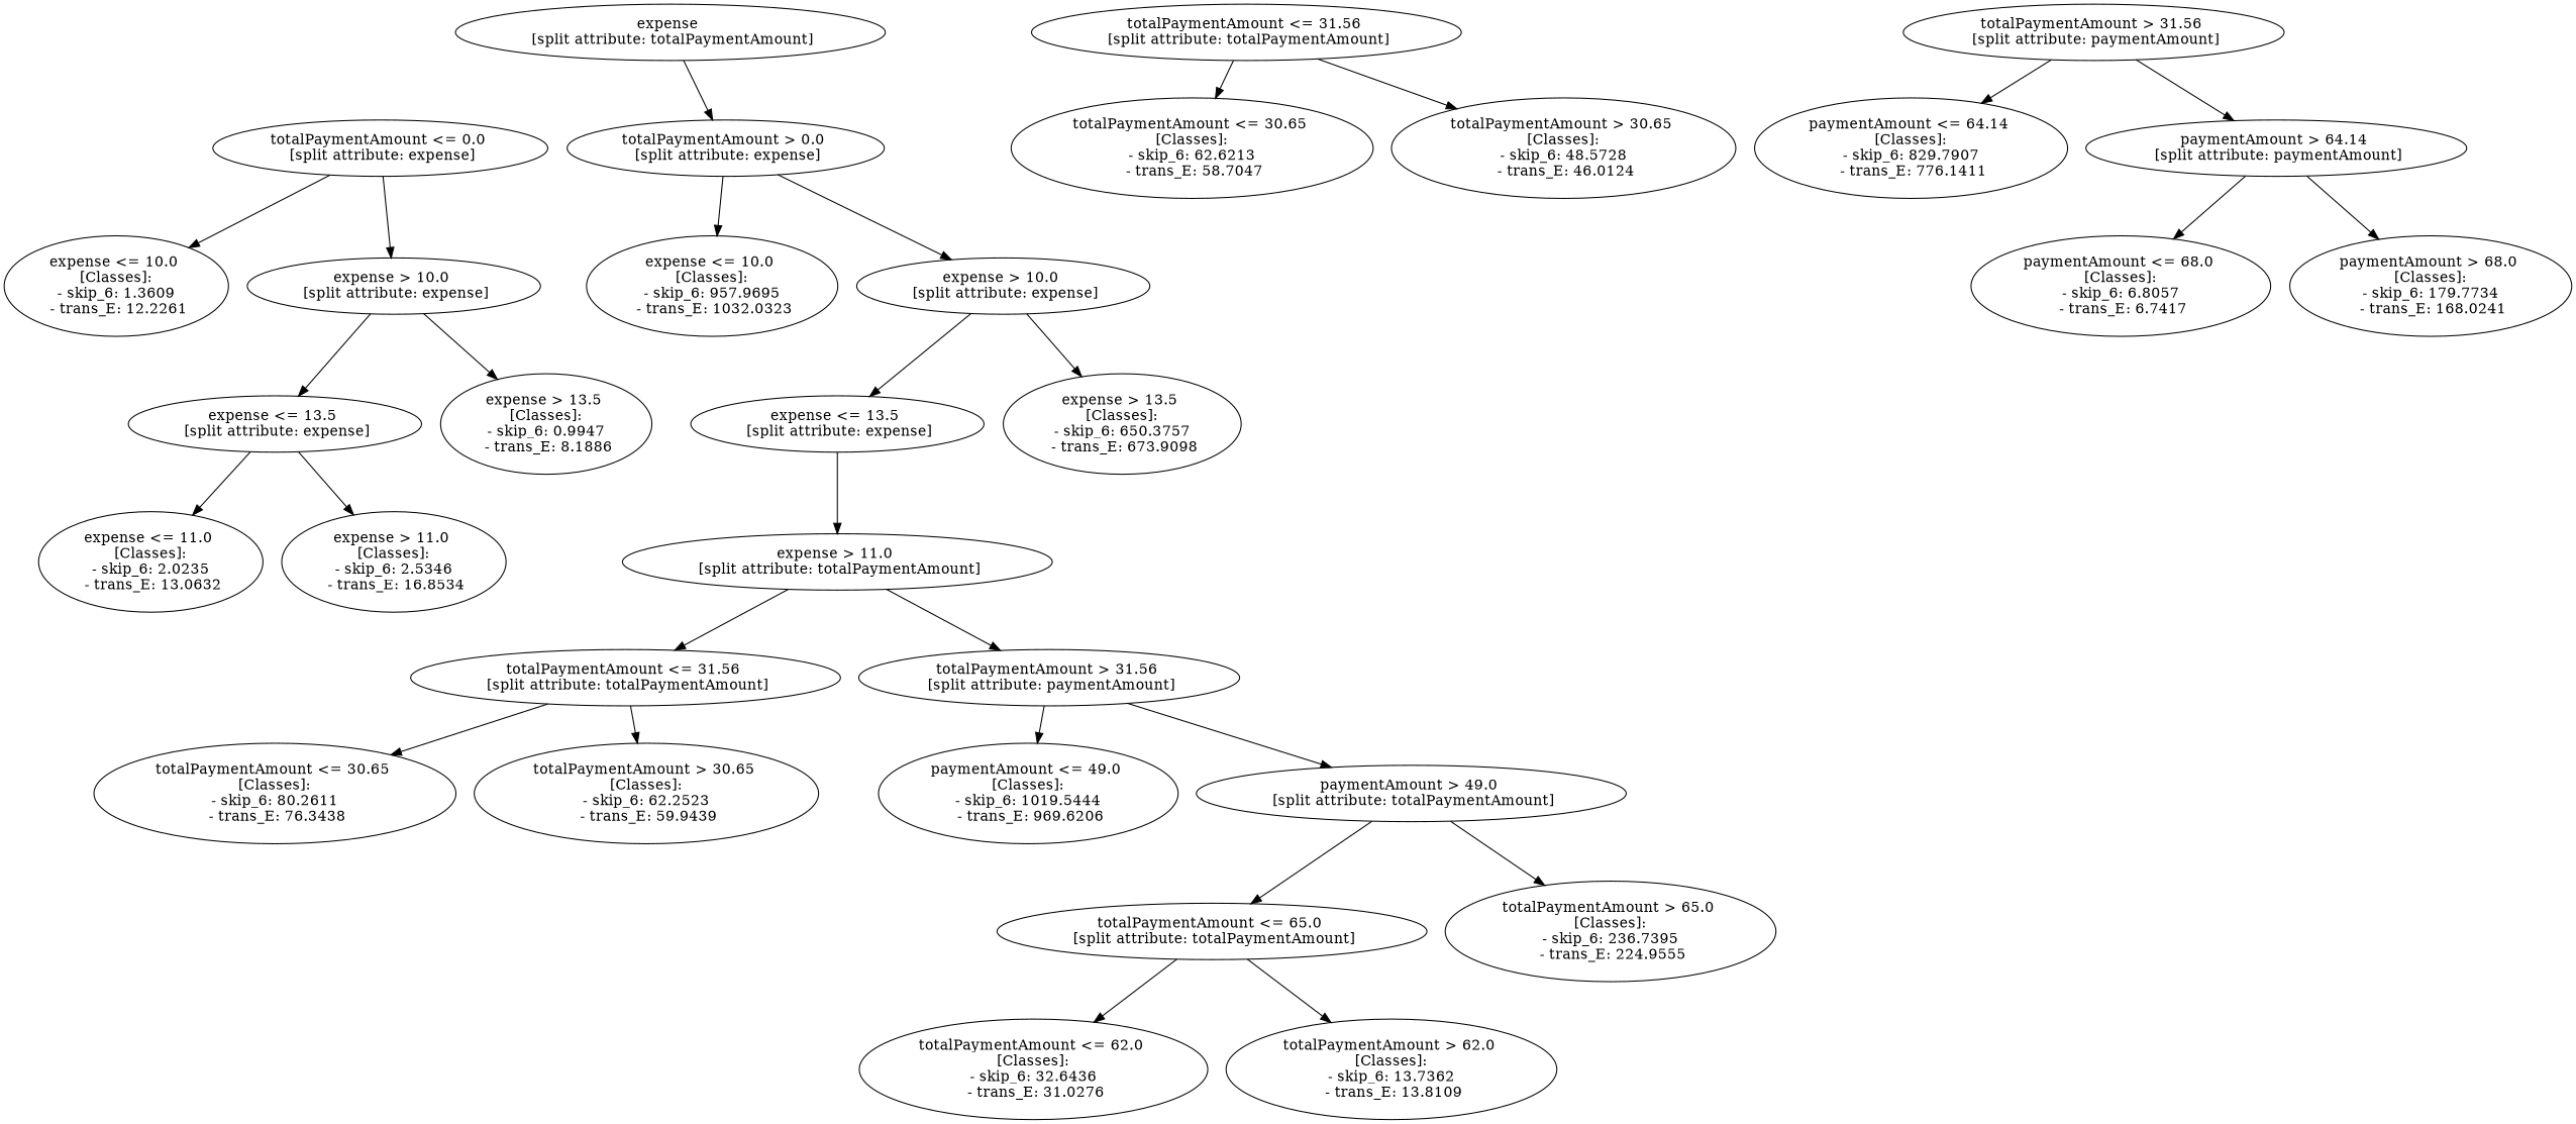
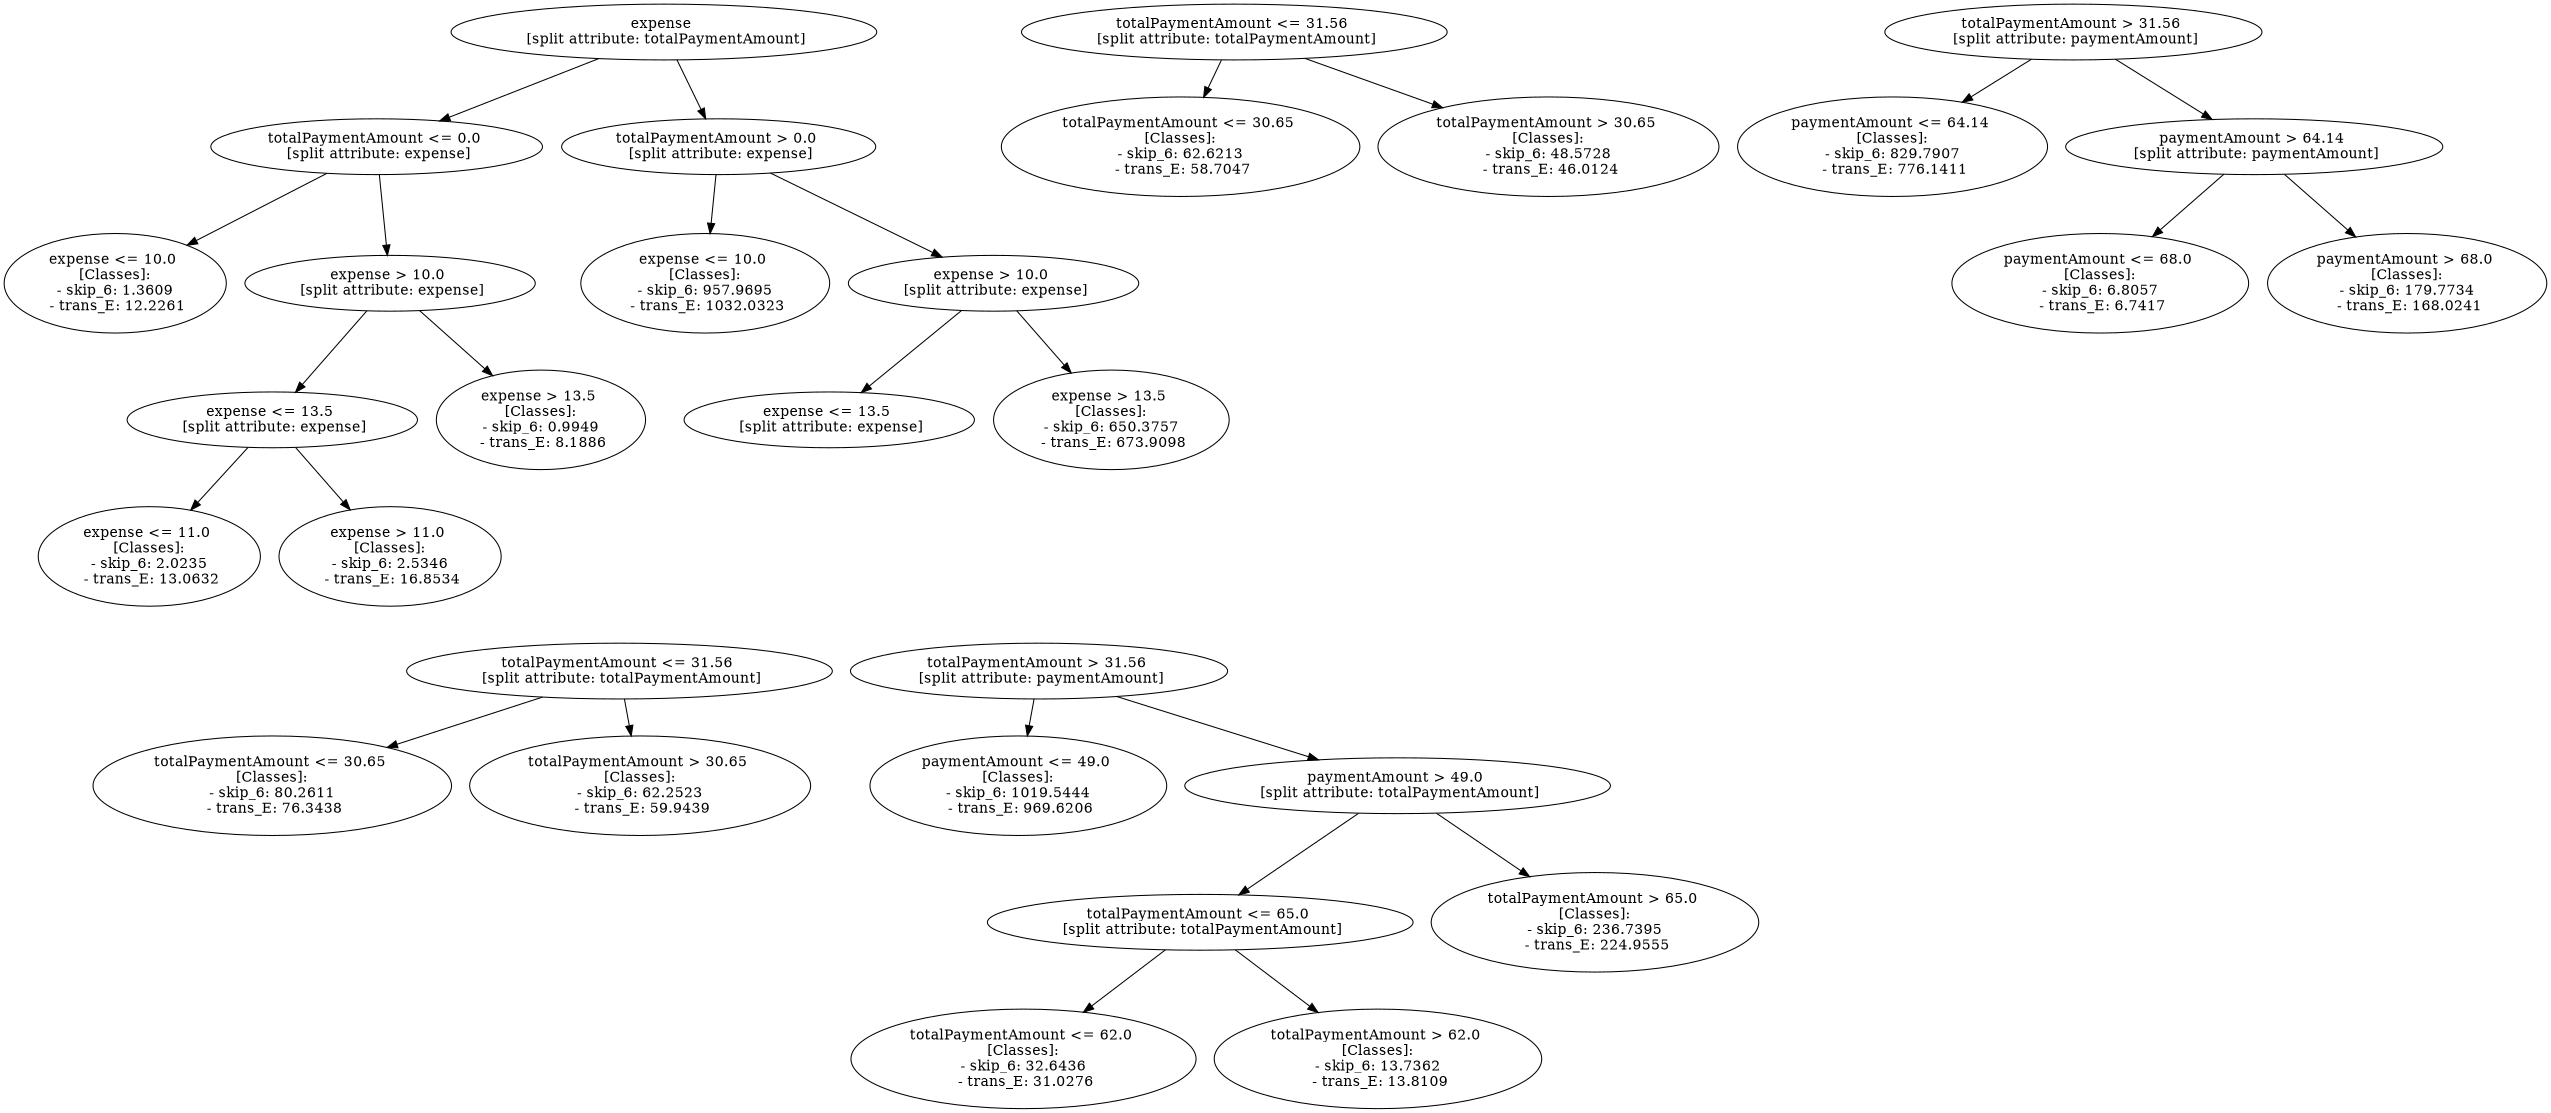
  digraph {
    n1 [label="expense \n [split attribute: totalPaymentAmount]"]
    n2 [label="totalPaymentAmount <= 0.0 \n [split attribute: expense]"]
    n3 [label="totalPaymentAmount > 0.0 \n [split attribute: expense]"]
    n4 [label="expense <= 10.0 \n [Classes]: \n - skip_6: 1.3609 \n - trans_E: 12.2261"]
    n5 [label="expense > 10.0 \n [split attribute: expense]"]
    n6 [label="expense <= 10.0 \n [Classes]: \n - skip_6: 957.9695 \n - trans_E: 1032.0323"]
    n7 [label="expense > 10.0 \n [split attribute: expense]"]
    n8 [label="expense <= 13.5 \n [split attribute: expense]"]
-   n9 [label="expense > 13.5 \n [Classes]: \n - skip_6: 0.9947 \n - trans_E: 8.1886"]
+   n9 [label="expense > 13.5 \n [Classes]: \n - skip_6: 0.9949 \n - trans_E: 8.1886"]
    n10 [label="expense <= 11.0 \n [Classes]: \n - skip_6: 2.0235 \n - trans_E: 13.0632"]
    n11 [label="expense > 11.0 \n [Classes]: \n - skip_6: 2.5346 \n - trans_E: 16.8534"]
    n12 [label="expense <= 13.5 \n [split attribute: expense]"]
    n13 [label="expense > 13.5 \n [Classes]: \n - skip_6: 650.3757 \n - trans_E: 673.9098"]
-   n14 [label="expense > 11.0 \n [split attribute: totalPaymentAmount]"]
    n15 [label="totalPaymentAmount <= 31.56 \n [split attribute: totalPaymentAmount]"]
    n16 [label="totalPaymentAmount > 31.56 \n [split attribute: paymentAmount]"]
    n17 [label="totalPaymentAmount <= 31.56 \n [split attribute: totalPaymentAmount]"]
    n18 [label="totalPaymentAmount <= 30.65 \n [Classes]: \n - skip_6: 62.6213 \n - trans_E: 58.7047"]
    n19 [label="totalPaymentAmount > 30.65 \n [Classes]: \n - skip_6: 48.5728 \n - trans_E: 46.0124"]
    n20 [label="totalPaymentAmount > 31.56 \n [split attribute: paymentAmount]"]
    n21 [label="paymentAmount <= 64.14 \n [Classes]: \n - skip_6: 829.7907 \n - trans_E: 776.1411"]
    n22 [label="paymentAmount > 64.14 \n [split attribute: paymentAmount]"]
    n23 [label="paymentAmount <= 68.0 \n [Classes]: \n - skip_6: 6.8057 \n - trans_E: 6.7417"]
    n24 [label="paymentAmount > 68.0 \n [Classes]: \n - skip_6: 179.7734 \n - trans_E: 168.0241"]
    n25 [label="totalPaymentAmount <= 30.65 \n [Classes]: \n - skip_6: 80.2611 \n - trans_E: 76.3438"]
    n26 [label="totalPaymentAmount > 30.65 \n [Classes]: \n - skip_6: 62.2523 \n - trans_E: 59.9439"]
    n27 [label="paymentAmount <= 49.0 \n [Classes]: \n - skip_6: 1019.5444 \n - trans_E: 969.6206"]
    n28 [label="paymentAmount > 49.0 \n [split attribute: totalPaymentAmount]"]
    n29 [label="totalPaymentAmount <= 65.0 \n [split attribute: totalPaymentAmount]"]
    n30 [label="totalPaymentAmount > 65.0 \n [Classes]: \n - skip_6: 236.7395 \n - trans_E: 224.9555"]
    n31 [label="totalPaymentAmount <= 62.0 \n [Classes]: \n - skip_6: 32.6436 \n - trans_E: 31.0276"]
    n32 [label="totalPaymentAmount > 62.0 \n [Classes]: \n - skip_6: 13.7362 \n - trans_E: 13.8109"]
+   n1 -> n2
    n1 -> n3
    n2 -> n4
    n2 -> n5
    n3 -> n6
    n3 -> n7
    n5 -> n8
    n5 -> n9
    n7 -> n12
    n7 -> n13
    n8 -> n10
    n8 -> n11
-   n12 -> n14
-   n14 -> n15
-   n14 -> n16
    n15 -> n25
    n15 -> n26
    n16 -> n27
    n16 -> n28
    n17 -> n18
    n17 -> n19
    n20 -> n21
    n20 -> n22
    n22 -> n23
    n22 -> n24
    n28 -> n29
    n28 -> n30
    n29 -> n31
    n29 -> n32
  }
